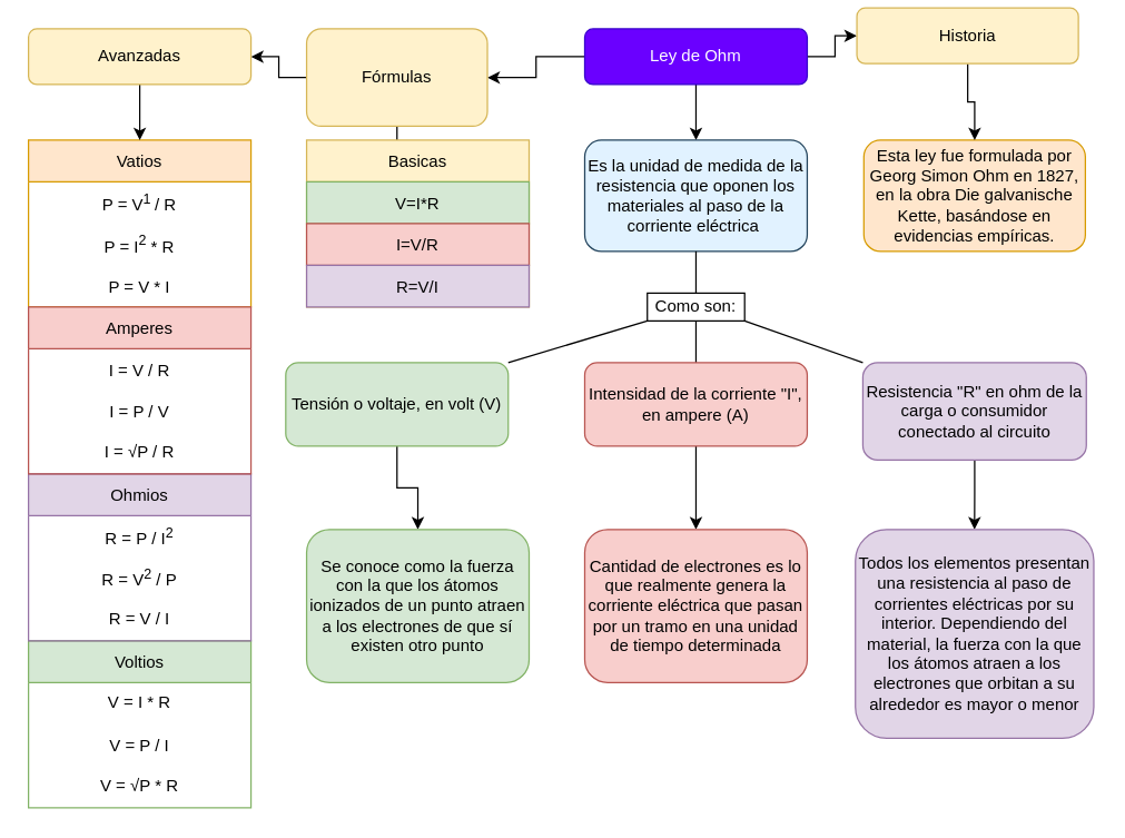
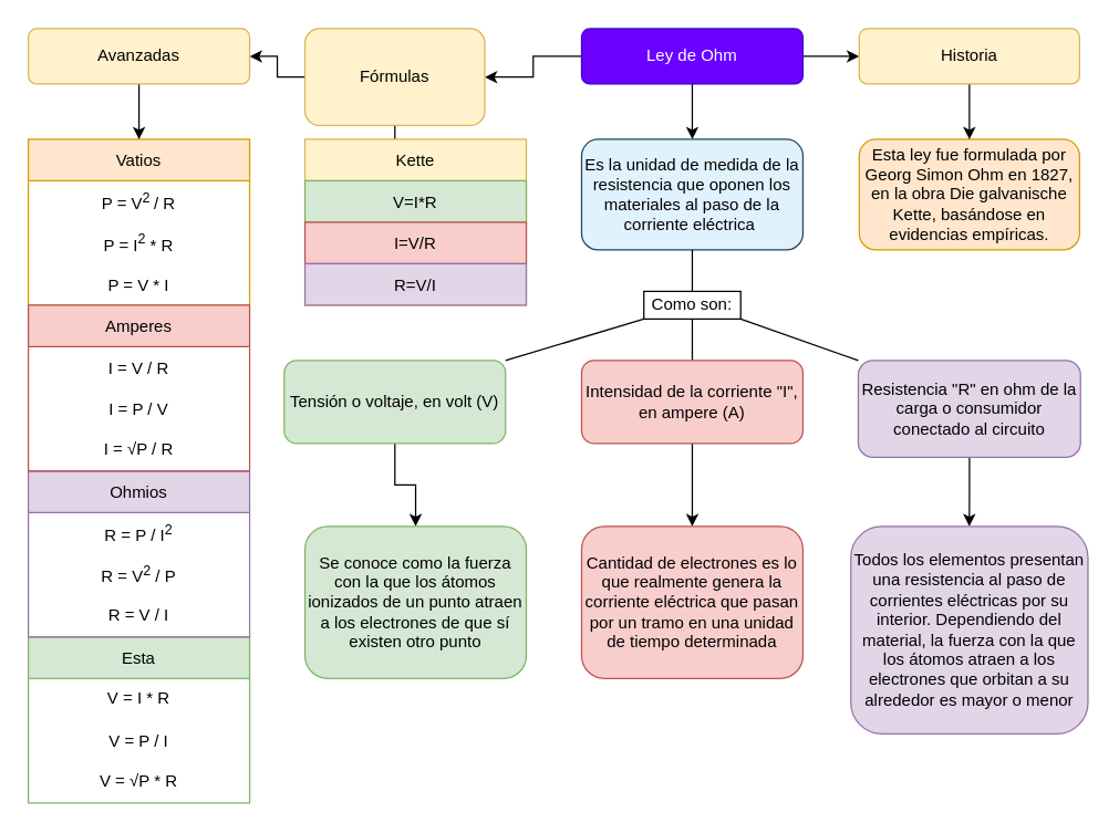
  <mxCell id="0" />
  <mxCell id="1" parent="0" />
  <mxCell id="2" value="" style="edgeStyle=orthogonalEdgeStyle;rounded=0;orthogonalLoop=1;jettySize=auto;html=1;" parent="1" source="5" target="7" edge="1"><mxGeometry relative="1" as="geometry" /></mxCell>
  <mxCell id="3" value="" style="edgeStyle=orthogonalEdgeStyle;rounded=0;orthogonalLoop=1;jettySize=auto;html=1;" edge="1" parent="1" source="5" target="24"><mxGeometry relative="1" as="geometry" /></mxCell>
  <mxCell id="4" style="edgeStyle=orthogonalEdgeStyle;rounded=0;orthogonalLoop=1;jettySize=auto;html=1;" edge="1" parent="1" source="5" target="34"><mxGeometry relative="1" as="geometry" /></mxCell>
  <mxCell id="5" value="Ley de Ohm" style="rounded=1;whiteSpace=wrap;html=1;fillColor=#6a00ff;strokeColor=#3700CC;fontColor=#ffffff;" parent="1" vertex="1"><mxGeometry x="420" y="20" width="160" height="40" as="geometry" /></mxCell>
  <mxCell id="6" value="Esta ley fue formulada por Georg Simon Ohm en 1827, en la obra Die galvanische Kette, basándose en evidencias empíricas." style="rounded=1;whiteSpace=wrap;html=1;fillColor=#ffe6cc;strokeColor=#d79b00;" parent="1" vertex="1"><mxGeometry x="620.71" y="100" width="159.29" height="80" as="geometry" /></mxCell>
  <mxCell id="7" value="Es la unidad de medida de la resistencia que oponen los materiales al paso de la corriente eléctrica&amp;nbsp;" style="whiteSpace=wrap;html=1;rounded=1;fillColor=#E1F2FF;strokeColor=#23445d;" parent="1" vertex="1"><mxGeometry x="420" y="100" width="160" height="80" as="geometry" /></mxCell>
  <mxCell id="8" value="Como son:" style="rounded=0;whiteSpace=wrap;html=1;" parent="1" vertex="1"><mxGeometry x="465" y="210" width="70" height="20" as="geometry" /></mxCell>
  <mxCell id="9" value="" style="endArrow=none;html=1;rounded=0;entryX=0.5;entryY=1;entryDx=0;entryDy=0;" parent="1" target="7" edge="1"><mxGeometry width="50" height="50" relative="1" as="geometry"><mxPoint x="500" y="210" as="sourcePoint" /><mxPoint x="500" y="180" as="targetPoint" /></mxGeometry></mxCell>
  <mxCell id="10" value="" style="endArrow=none;html=1;rounded=0;entryX=0.5;entryY=1;entryDx=0;entryDy=0;" parent="1" target="8" edge="1"><mxGeometry width="50" height="50" relative="1" as="geometry"><mxPoint x="500" y="260" as="sourcePoint" /><mxPoint x="500" y="240" as="targetPoint" /></mxGeometry></mxCell>
  <mxCell id="11" value="" style="edgeStyle=orthogonalEdgeStyle;rounded=0;orthogonalLoop=1;jettySize=auto;html=1;" parent="1" source="12" target="20" edge="1"><mxGeometry relative="1" as="geometry" /></mxCell>
  <mxCell id="12" value="Intensidad de la corriente &quot;I&quot;, en ampere (A)" style="rounded=1;whiteSpace=wrap;html=1;fillColor=#f8cecc;strokeColor=#b85450;" parent="1" vertex="1"><mxGeometry x="420" y="260" width="160" height="60" as="geometry" /></mxCell>
  <mxCell id="13" value="" style="edgeStyle=orthogonalEdgeStyle;rounded=0;orthogonalLoop=1;jettySize=auto;html=1;" parent="1" source="14" target="21" edge="1"><mxGeometry relative="1" as="geometry" /></mxCell>
  <mxCell id="14" value="Resistencia &quot;R&quot; en ohm de la carga o consumidor conectado al circuito" style="rounded=1;html=1;fillColor=#e1d5e7;strokeColor=#9673a6;whiteSpace=wrap;" parent="1" vertex="1"><mxGeometry x="620" y="260" width="160.7" height="70" as="geometry" /></mxCell>
  <mxCell id="15" value="" style="edgeStyle=orthogonalEdgeStyle;rounded=0;orthogonalLoop=1;jettySize=auto;html=1;" parent="1" source="16" target="19" edge="1"><mxGeometry relative="1" as="geometry" /></mxCell>
  <mxCell id="16" value="Tensión o voltaje, en volt (V)" style="rounded=1;whiteSpace=wrap;html=1;fillColor=#d5e8d4;strokeColor=#82b366;" parent="1" vertex="1"><mxGeometry x="205" y="260" width="160" height="60" as="geometry" /></mxCell>
  <mxCell id="17" value="" style="endArrow=none;html=1;rounded=0;exitX=1;exitY=0;exitDx=0;exitDy=0;" parent="1" source="16" edge="1"><mxGeometry width="50" height="50" relative="1" as="geometry"><mxPoint x="415" y="280" as="sourcePoint" /><mxPoint x="465" y="230" as="targetPoint" /><Array as="points" /></mxGeometry></mxCell>
  <mxCell id="18" value="" style="endArrow=none;html=1;rounded=0;exitX=0;exitY=0;exitDx=0;exitDy=0;" parent="1" source="14" edge="1"><mxGeometry width="50" height="50" relative="1" as="geometry"><mxPoint x="485" y="280" as="sourcePoint" /><mxPoint x="535" y="230" as="targetPoint" /></mxGeometry></mxCell>
  <mxCell id="19" value="Se conoce como la fuerza con la que los átomos ionizados de un punto atraen a los electrones de que sí existen otro punto" style="whiteSpace=wrap;html=1;rounded=1;fillColor=#d5e8d4;strokeColor=#82b366;" parent="1" vertex="1"><mxGeometry x="220" y="380" width="160" height="110" as="geometry" /></mxCell>
  <mxCell id="20" value="Cantidad de electrones es lo que realmente genera la corriente eléctrica que pasan por un tramo en una unidad de tiempo determinada" style="whiteSpace=wrap;html=1;rounded=1;fillColor=#f8cecc;strokeColor=#b85450;" parent="1" vertex="1"><mxGeometry x="420" y="380" width="160" height="110" as="geometry" /></mxCell>
  <mxCell id="21" value="Todos los elementos presentan una resistencia al paso de corrientes eléctricas por su interior. Dependiendo del material, la fuerza con la que los átomos atraen a los electrones que orbitan a su alrededor es mayor o menor" style="whiteSpace=wrap;html=1;rounded=1;fillColor=#e1d5e7;strokeColor=#9673a6;" parent="1" vertex="1"><mxGeometry x="614.64" y="380" width="171.43" height="150" as="geometry" /></mxCell>
  <mxCell id="22" style="edgeStyle=orthogonalEdgeStyle;rounded=0;orthogonalLoop=1;jettySize=auto;html=1;" edge="1" parent="1" source="24" target="25"><mxGeometry relative="1" as="geometry" /></mxCell>
  <mxCell id="23" style="edgeStyle=orthogonalEdgeStyle;rounded=0;orthogonalLoop=1;jettySize=auto;html=1;" edge="1" parent="1" source="24" target="48"><mxGeometry relative="1" as="geometry" /></mxCell>
  <mxCell id="24" value="Fórmulas" style="rounded=1;whiteSpace=wrap;html=1;fillColor=#fff2cc;strokeColor=#d6b656;" vertex="1" parent="1"><mxGeometry x="220" y="20" width="130" height="70" as="geometry" /></mxCell>
- <mxCell id="25" value="Basicas" style="swimlane;fontStyle=0;childLayout=stackLayout;horizontal=1;startSize=30;horizontalStack=0;resizeParent=1;resizeParentMax=0;resizeLast=0;collapsible=1;marginBottom=0;fillColor=#fff2cc;strokeColor=#d6b656;" vertex="1" parent="1"><mxGeometry x="220" y="100" width="160" height="120" as="geometry" /></mxCell>
+ <mxCell id="25" value="Kette" style="swimlane;fontStyle=0;childLayout=stackLayout;horizontal=1;startSize=30;horizontalStack=0;resizeParent=1;resizeParentMax=0;resizeLast=0;collapsible=1;marginBottom=0;fillColor=#fff2cc;strokeColor=#d6b656;" vertex="1" parent="1"><mxGeometry x="220" y="100" width="160" height="120" as="geometry" /></mxCell>
  <mxCell id="26" value="V=I*R" style="text;strokeColor=#82b366;fillColor=#d5e8d4;align=center;verticalAlign=middle;spacingLeft=4;spacingRight=4;overflow=hidden;points=[[0,0.5],[1,0.5]];portConstraint=eastwest;rotatable=0;" vertex="1" parent="25"><mxGeometry y="30" width="160" height="30" as="geometry" /></mxCell>
  <mxCell id="27" value="I=V/R" style="text;strokeColor=#b85450;fillColor=#f8cecc;align=center;verticalAlign=middle;spacingLeft=4;spacingRight=4;overflow=hidden;points=[[0,0.5],[1,0.5]];portConstraint=eastwest;rotatable=0;" vertex="1" parent="25"><mxGeometry y="60" width="160" height="30" as="geometry" /></mxCell>
  <mxCell id="28" value="R=V/I" style="text;strokeColor=#9673a6;fillColor=#e1d5e7;align=center;verticalAlign=middle;spacingLeft=4;spacingRight=4;overflow=hidden;points=[[0,0.5],[1,0.5]];portConstraint=eastwest;rotatable=0;" vertex="1" parent="25"><mxGeometry y="90" width="160" height="30" as="geometry" /></mxCell>
- <mxCell id="29" value="Voltios" style="swimlane;fontStyle=0;childLayout=stackLayout;horizontal=1;startSize=30;horizontalStack=0;resizeParent=1;resizeParentMax=0;resizeLast=0;collapsible=1;marginBottom=0;fillColor=#d5e8d4;strokeColor=#82b366;" vertex="1" parent="1"><mxGeometry x="20" y="460" width="160" height="120" as="geometry" /></mxCell>
+ <mxCell id="29" value="Esta" style="swimlane;fontStyle=0;childLayout=stackLayout;horizontal=1;startSize=30;horizontalStack=0;resizeParent=1;resizeParentMax=0;resizeLast=0;collapsible=1;marginBottom=0;fillColor=#d5e8d4;strokeColor=#82b366;" vertex="1" parent="1"><mxGeometry x="20" y="460" width="160" height="120" as="geometry" /></mxCell>
  <mxCell id="30" value="V&amp;nbsp;= I * R" style="text;strokeColor=none;fillColor=none;align=center;verticalAlign=middle;spacingLeft=4;spacingRight=4;overflow=hidden;points=[[0,0.5],[1,0.5]];portConstraint=eastwest;rotatable=0;html=1;" vertex="1" parent="29"><mxGeometry y="30" width="160" height="30" as="geometry" /></mxCell>
  <mxCell id="31" value="V = P / I" style="text;strokeColor=none;fillColor=none;align=center;verticalAlign=middle;spacingLeft=4;spacingRight=4;overflow=hidden;points=[[0,0.5],[1,0.5]];portConstraint=eastwest;rotatable=0;" vertex="1" parent="29"><mxGeometry y="60" width="160" height="30" as="geometry" /></mxCell>
  <mxCell id="32" value="V&amp;nbsp;= √P * R" style="text;strokeColor=none;fillColor=none;align=center;verticalAlign=middle;spacingLeft=4;spacingRight=4;overflow=hidden;points=[[0,0.5],[1,0.5]];portConstraint=eastwest;rotatable=0;html=1;" vertex="1" parent="29"><mxGeometry y="90" width="160" height="30" as="geometry" /></mxCell>
  <mxCell id="33" style="edgeStyle=orthogonalEdgeStyle;rounded=0;orthogonalLoop=1;jettySize=auto;html=1;" edge="1" parent="1" source="34" target="6"><mxGeometry relative="1" as="geometry" /></mxCell>
- <mxCell id="34" value="Historia" style="rounded=1;whiteSpace=wrap;html=1;fillColor=#fff2cc;strokeColor=#d6b656;" vertex="1" parent="1"><mxGeometry x="615.7" y="5" width="159.3" height="40" as="geometry" /></mxCell>
+ <mxCell id="34" value="Historia" style="rounded=1;whiteSpace=wrap;html=1;fillColor=#fff2cc;strokeColor=#d6b656;" vertex="1" parent="1"><mxGeometry x="620.7" y="20" width="159.3" height="40" as="geometry" /></mxCell>
  <mxCell id="35" value="Ohmios" style="swimlane;fontStyle=0;childLayout=stackLayout;horizontal=1;startSize=30;horizontalStack=0;resizeParent=1;resizeParentMax=0;resizeLast=0;collapsible=1;marginBottom=0;fillColor=#e1d5e7;strokeColor=#9673a6;" vertex="1" parent="1"><mxGeometry x="20" y="340" width="160" height="120" as="geometry" /></mxCell>
  <mxCell id="36" value="R = P / I&lt;sup&gt;2&lt;/sup&gt;" style="text;strokeColor=none;fillColor=none;align=center;verticalAlign=middle;spacingLeft=4;spacingRight=4;overflow=hidden;points=[[0,0.5],[1,0.5]];portConstraint=eastwest;rotatable=0;html=1;labelBorderColor=none;" vertex="1" parent="35"><mxGeometry y="30" width="160" height="30" as="geometry" /></mxCell>
  <mxCell id="37" value="R = V&lt;sup&gt;2&lt;/sup&gt; / P" style="text;strokeColor=none;fillColor=none;align=center;verticalAlign=middle;spacingLeft=4;spacingRight=4;overflow=hidden;points=[[0,0.5],[1,0.5]];portConstraint=eastwest;rotatable=0;html=1;" vertex="1" parent="35"><mxGeometry y="60" width="160" height="30" as="geometry" /></mxCell>
  <mxCell id="38" value="R&amp;nbsp;= V / I" style="text;strokeColor=none;fillColor=none;align=center;verticalAlign=middle;spacingLeft=4;spacingRight=4;overflow=hidden;points=[[0,0.5],[1,0.5]];portConstraint=eastwest;rotatable=0;html=1;" vertex="1" parent="35"><mxGeometry y="90" width="160" height="30" as="geometry" /></mxCell>
  <mxCell id="39" value="Vatios" style="swimlane;fontStyle=0;childLayout=stackLayout;horizontal=1;startSize=30;horizontalStack=0;resizeParent=1;resizeParentMax=0;resizeLast=0;collapsible=1;marginBottom=0;fillColor=#ffe6cc;strokeColor=#d79b00;" vertex="1" parent="1"><mxGeometry x="20" y="100" width="160" height="120" as="geometry" /></mxCell>
- <mxCell id="40" value="P = V&lt;sup&gt;1&amp;nbsp;&lt;/sup&gt;/ R" style="text;strokeColor=none;fillColor=none;align=center;verticalAlign=middle;spacingLeft=4;spacingRight=4;overflow=hidden;points=[[0,0.5],[1,0.5]];portConstraint=eastwest;rotatable=0;labelBorderColor=none;html=1;" vertex="1" parent="39"><mxGeometry y="30" width="160" height="30" as="geometry" /></mxCell>
+ <mxCell id="40" value="P = V&lt;sup&gt;2&amp;nbsp;&lt;/sup&gt;/ R" style="text;strokeColor=none;fillColor=none;align=center;verticalAlign=middle;spacingLeft=4;spacingRight=4;overflow=hidden;points=[[0,0.5],[1,0.5]];portConstraint=eastwest;rotatable=0;labelBorderColor=none;html=1;" vertex="1" parent="39"><mxGeometry y="30" width="160" height="30" as="geometry" /></mxCell>
  <mxCell id="41" value="P = I&lt;sup&gt;2&lt;/sup&gt; *&amp;nbsp;R" style="text;strokeColor=none;fillColor=none;align=center;verticalAlign=middle;spacingLeft=4;spacingRight=4;overflow=hidden;points=[[0,0.5],[1,0.5]];portConstraint=eastwest;rotatable=0;html=1;" vertex="1" parent="39"><mxGeometry y="60" width="160" height="30" as="geometry" /></mxCell>
  <mxCell id="42" value="P = V * I" style="text;strokeColor=none;fillColor=none;align=center;verticalAlign=middle;spacingLeft=4;spacingRight=4;overflow=hidden;points=[[0,0.5],[1,0.5]];portConstraint=eastwest;rotatable=0;" vertex="1" parent="39"><mxGeometry y="90" width="160" height="30" as="geometry" /></mxCell>
  <mxCell id="43" value="Amperes" style="swimlane;fontStyle=0;childLayout=stackLayout;horizontal=1;startSize=30;horizontalStack=0;resizeParent=1;resizeParentMax=0;resizeLast=0;collapsible=1;marginBottom=0;fillColor=#f8cecc;strokeColor=#b85450;" vertex="1" parent="1"><mxGeometry x="20" y="220" width="160" height="120" as="geometry" /></mxCell>
  <mxCell id="44" value="I = V / R" style="text;strokeColor=none;fillColor=none;align=center;verticalAlign=middle;spacingLeft=4;spacingRight=4;overflow=hidden;points=[[0,0.5],[1,0.5]];portConstraint=eastwest;rotatable=0;" vertex="1" parent="43"><mxGeometry y="30" width="160" height="30" as="geometry" /></mxCell>
  <mxCell id="45" value="I = P / V" style="text;strokeColor=none;fillColor=none;align=center;verticalAlign=middle;spacingLeft=4;spacingRight=4;overflow=hidden;points=[[0,0.5],[1,0.5]];portConstraint=eastwest;rotatable=0;" vertex="1" parent="43"><mxGeometry y="60" width="160" height="30" as="geometry" /></mxCell>
  <mxCell id="46" value="I = √P / R" style="text;strokeColor=none;fillColor=none;align=center;verticalAlign=middle;spacingLeft=4;spacingRight=4;overflow=hidden;points=[[0,0.5],[1,0.5]];portConstraint=eastwest;rotatable=0;html=1;" vertex="1" parent="43"><mxGeometry y="90" width="160" height="30" as="geometry" /></mxCell>
  <mxCell id="47" style="edgeStyle=orthogonalEdgeStyle;rounded=0;orthogonalLoop=1;jettySize=auto;html=1;entryX=0.5;entryY=0;entryDx=0;entryDy=0;" edge="1" parent="1" source="48" target="39"><mxGeometry relative="1" as="geometry" /></mxCell>
  <mxCell id="48" value="Avanzadas" style="rounded=1;whiteSpace=wrap;html=1;fillColor=#fff2cc;strokeColor=#d6b656;" vertex="1" parent="1"><mxGeometry x="20" y="20" width="160" height="40" as="geometry" /></mxCell>
